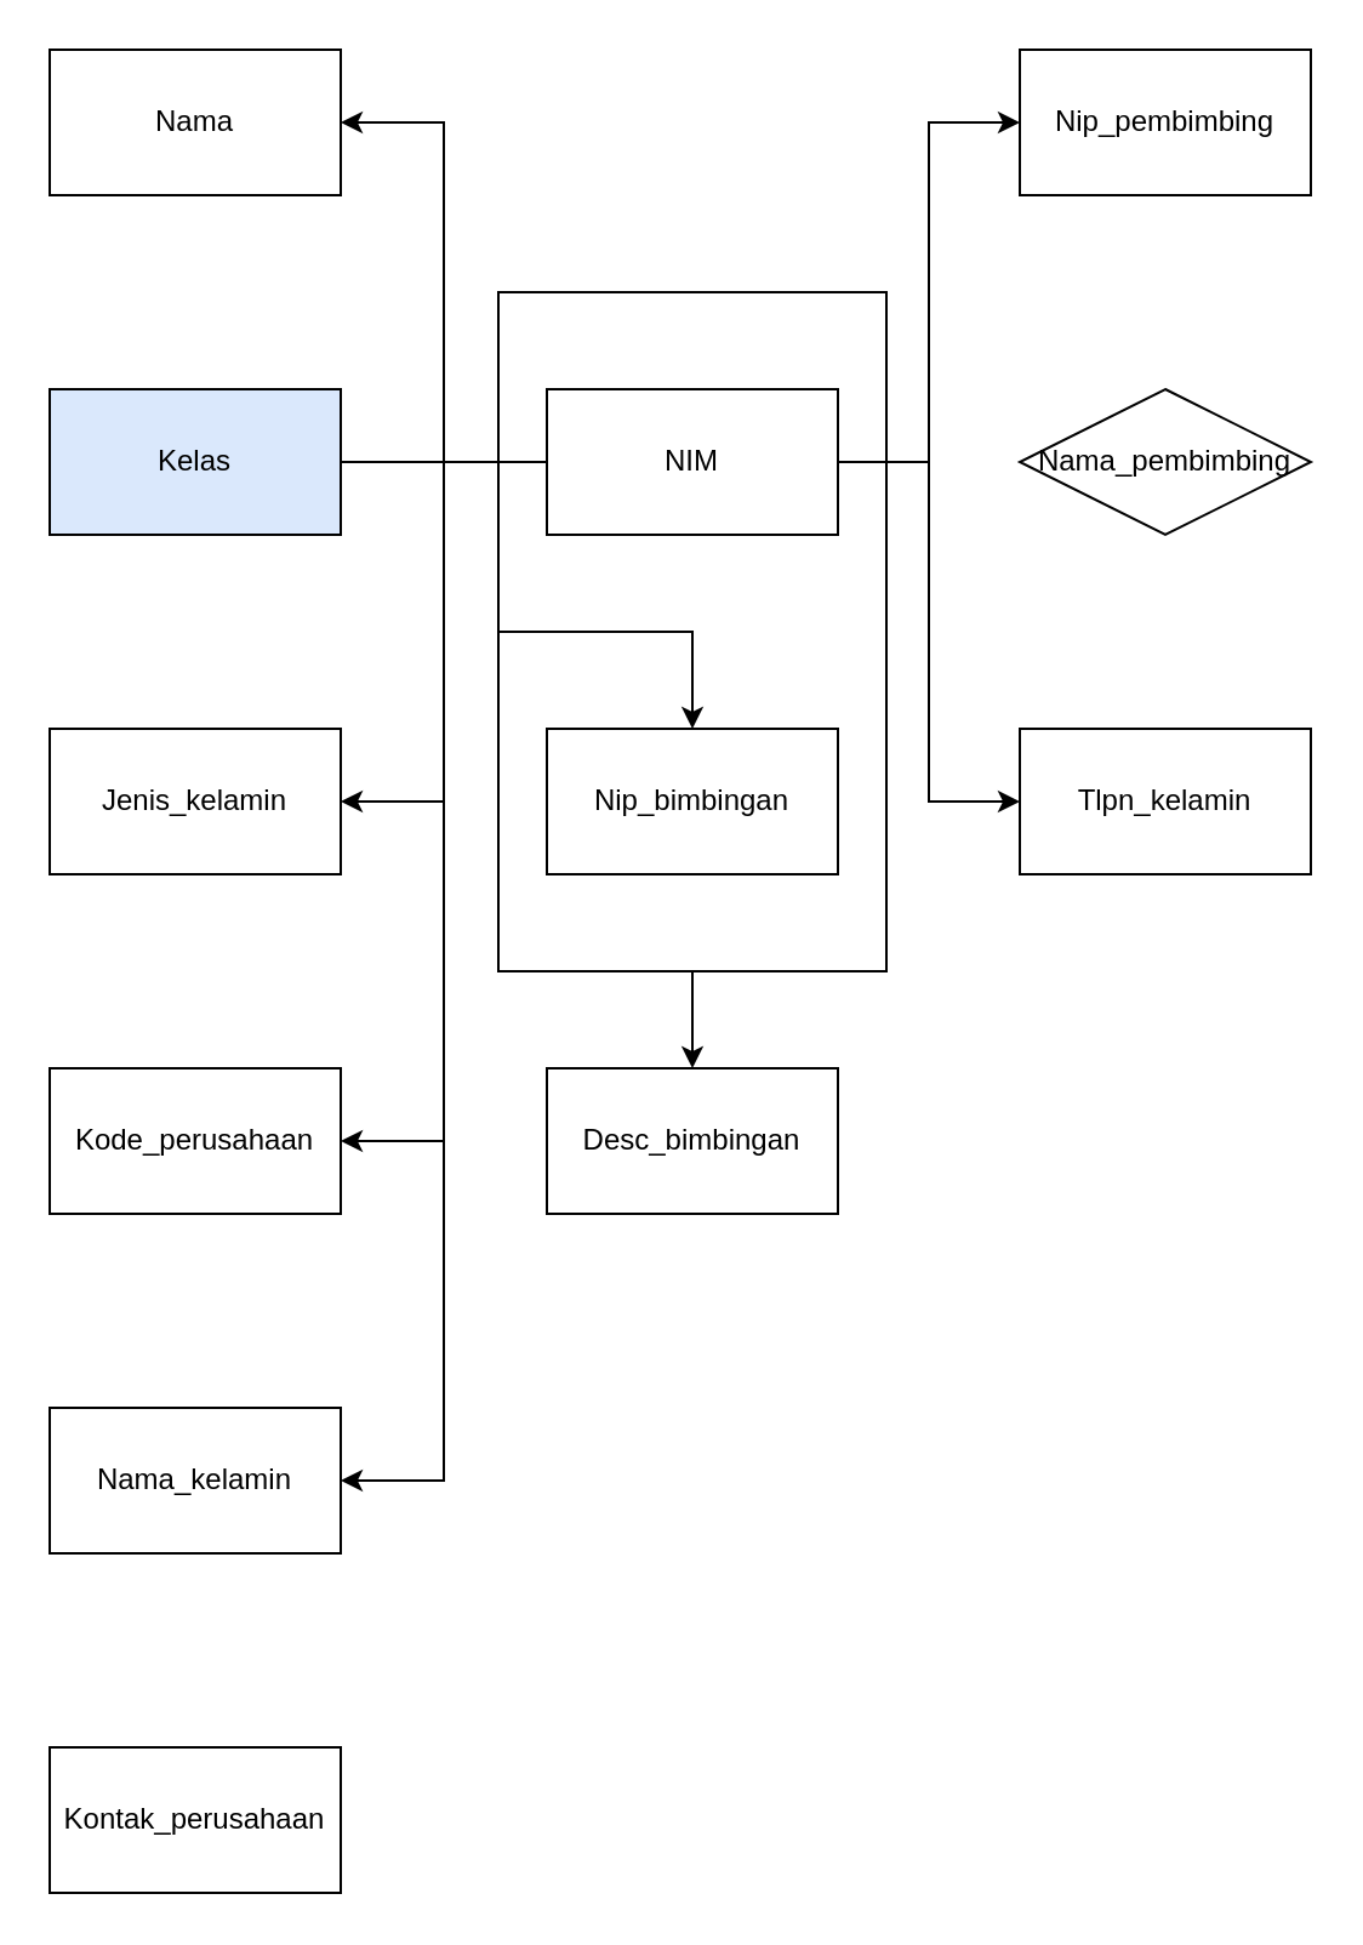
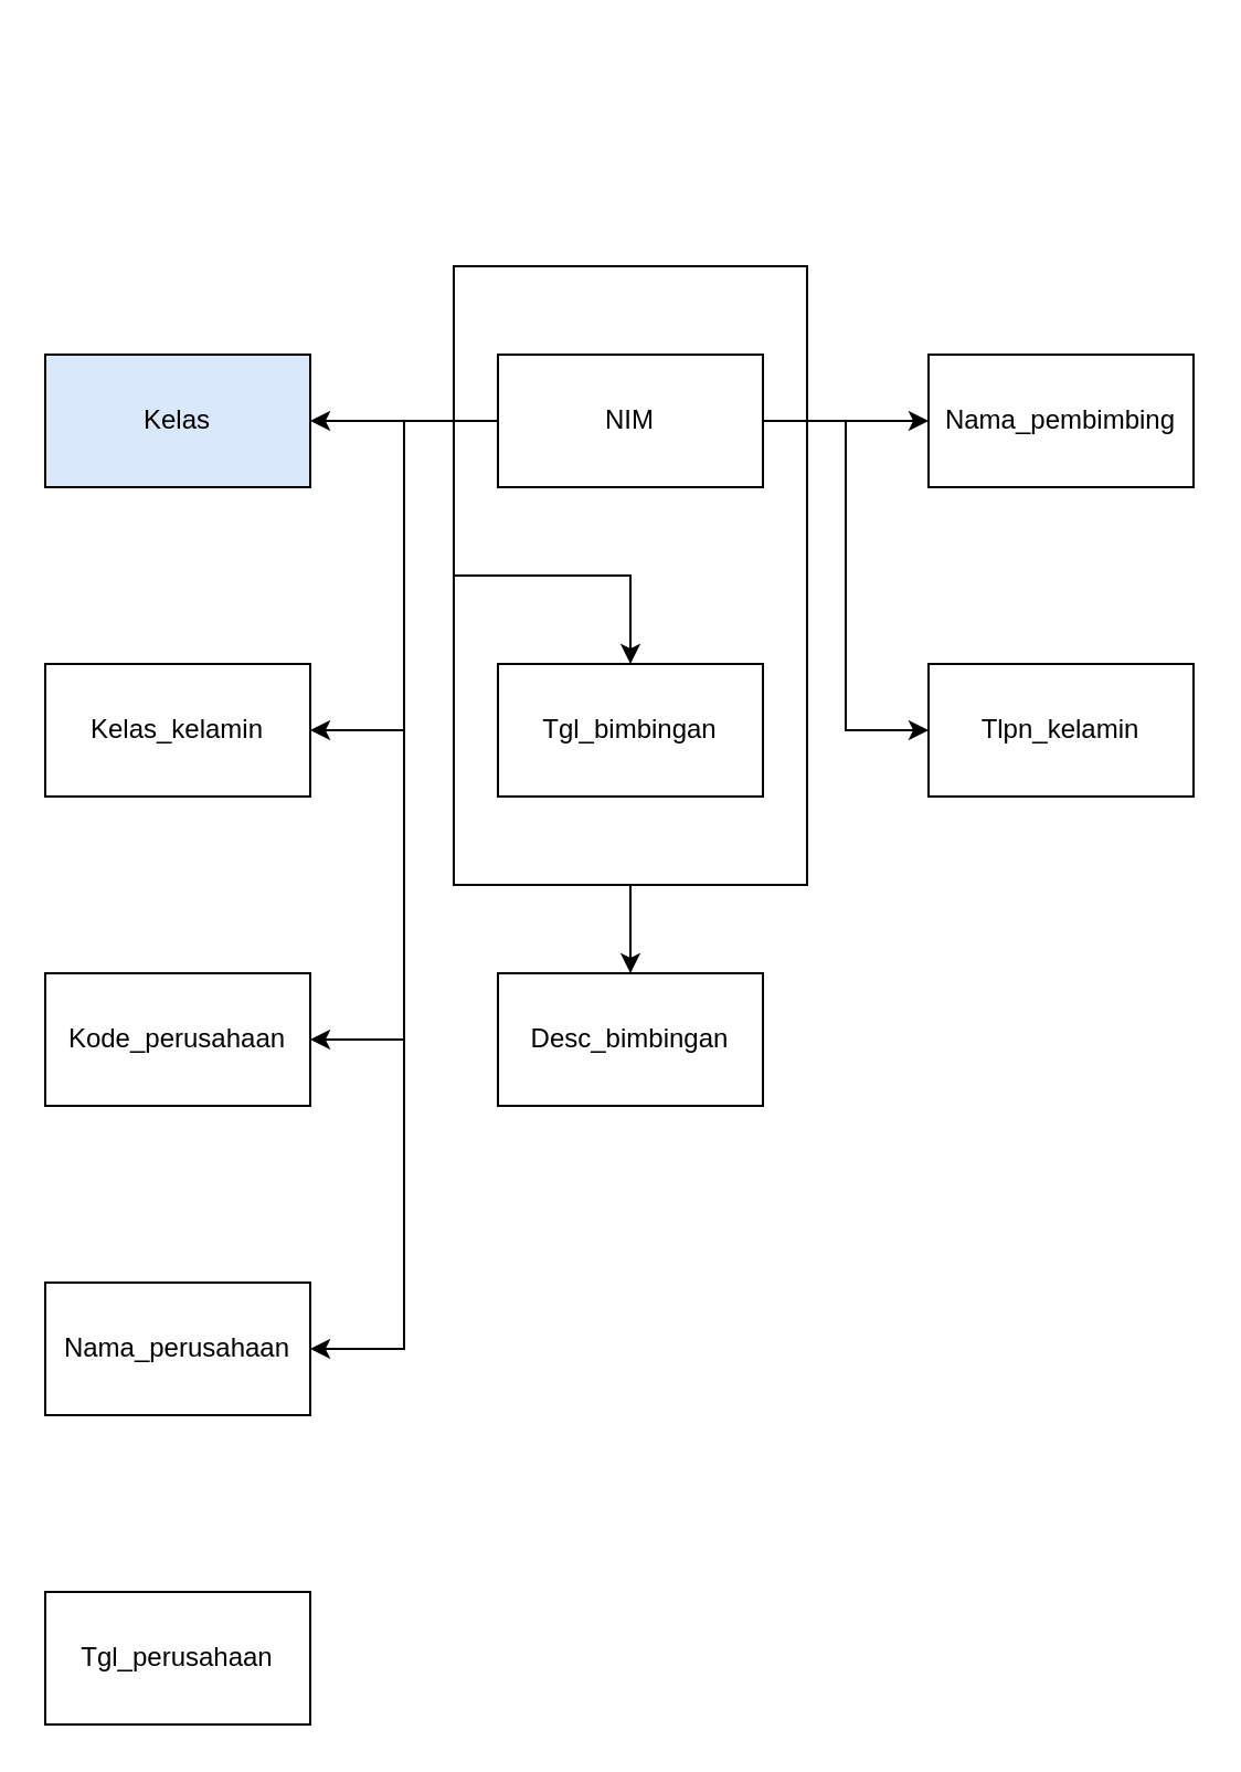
  <mxCell id="0" />
  <mxCell id="1" parent="0" />
  <mxCell id="2" style="edgeStyle=orthogonalEdgeStyle;rounded=0;orthogonalLoop=1;jettySize=auto;html=1;exitX=0.5;exitY=1;exitDx=0;exitDy=0;entryX=0.5;entryY=0;entryDx=0;entryDy=0;labelBackgroundColor=none;fontColor=default;" edge="1" parent="1" source="3" target="15"><mxGeometry relative="1" as="geometry" /></mxCell>
  <mxCell id="3" value="" style="rounded=0;whiteSpace=wrap;html=1;labelBackgroundColor=none;" vertex="1" parent="1"><mxGeometry x="205" y="120" width="160" height="280" as="geometry" /></mxCell>
- <mxCell id="4" style="edgeStyle=orthogonalEdgeStyle;rounded=0;orthogonalLoop=1;jettySize=auto;html=1;exitX=0;exitY=0.5;exitDx=0;exitDy=0;entryX=1;entryY=0.5;entryDx=0;entryDy=0;labelBackgroundColor=none;fontColor=default;" edge="1" parent="1" source="13" target="16"><mxGeometry relative="1" as="geometry" /></mxCell>
- <mxCell id="5" style="edgeStyle=orthogonalEdgeStyle;rounded=0;orthogonalLoop=1;jettySize=auto;html=1;exitX=0;exitY=0.5;exitDx=0;exitDy=0;entryX=1;entryY=0.5;entryDx=0;entryDy=0;labelBackgroundColor=none;fontColor=default;endArrow=none;" edge="1" parent="1" source="13" target="17"><mxGeometry relative="1" as="geometry" /></mxCell>
+ <mxCell id="5" style="edgeStyle=orthogonalEdgeStyle;rounded=0;orthogonalLoop=1;jettySize=auto;html=1;exitX=0;exitY=0.5;exitDx=0;exitDy=0;entryX=1;entryY=0.5;entryDx=0;entryDy=0;labelBackgroundColor=none;fontColor=default;" edge="1" parent="1" source="13" target="17"><mxGeometry relative="1" as="geometry" /></mxCell>
  <mxCell id="6" style="edgeStyle=orthogonalEdgeStyle;rounded=0;orthogonalLoop=1;jettySize=auto;html=1;exitX=0;exitY=0.5;exitDx=0;exitDy=0;entryX=1;entryY=0.5;entryDx=0;entryDy=0;labelBackgroundColor=none;fontColor=default;" edge="1" parent="1" source="13" target="18"><mxGeometry relative="1" as="geometry" /></mxCell>
  <mxCell id="7" style="edgeStyle=orthogonalEdgeStyle;rounded=0;orthogonalLoop=1;jettySize=auto;html=1;exitX=0;exitY=0.5;exitDx=0;exitDy=0;entryX=1;entryY=0.5;entryDx=0;entryDy=0;labelBackgroundColor=none;fontColor=default;" edge="1" parent="1" source="13" target="19"><mxGeometry relative="1" as="geometry" /></mxCell>
- <mxCell id="8" style="edgeStyle=orthogonalEdgeStyle;rounded=0;orthogonalLoop=1;jettySize=auto;html=1;exitX=1;exitY=0.5;exitDx=0;exitDy=0;entryX=0;entryY=0.5;entryDx=0;entryDy=0;labelBackgroundColor=none;fontColor=default;" edge="1" parent="1" source="13" target="22"><mxGeometry relative="1" as="geometry" /></mxCell>
+ <mxCell id="9" style="edgeStyle=orthogonalEdgeStyle;rounded=0;orthogonalLoop=1;jettySize=auto;html=1;exitX=1;exitY=0.5;exitDx=0;exitDy=0;entryX=0;entryY=0.5;entryDx=0;entryDy=0;labelBackgroundColor=none;fontColor=default;" edge="1" parent="1" source="13" target="23"><mxGeometry relative="1" as="geometry" /></mxCell>
  <mxCell id="10" style="edgeStyle=orthogonalEdgeStyle;rounded=0;orthogonalLoop=1;jettySize=auto;html=1;exitX=1;exitY=0.5;exitDx=0;exitDy=0;entryX=0;entryY=0.5;entryDx=0;entryDy=0;labelBackgroundColor=none;fontColor=default;" edge="1" parent="1" source="13" target="24"><mxGeometry relative="1" as="geometry" /></mxCell>
  <mxCell id="11" style="edgeStyle=orthogonalEdgeStyle;rounded=0;orthogonalLoop=1;jettySize=auto;html=1;exitX=0;exitY=0.5;exitDx=0;exitDy=0;entryX=1;entryY=0.5;entryDx=0;entryDy=0;labelBackgroundColor=none;fontColor=default;" edge="1" parent="1" source="13" target="20"><mxGeometry relative="1" as="geometry" /></mxCell>
  <mxCell id="12" style="edgeStyle=orthogonalEdgeStyle;rounded=0;orthogonalLoop=1;jettySize=auto;html=1;exitX=0;exitY=0.5;exitDx=0;exitDy=0;labelBackgroundColor=none;fontColor=default;" edge="1" parent="1" source="13" target="14"><mxGeometry relative="1" as="geometry" /></mxCell>
  <mxCell id="13" value="NIM" style="rounded=0;whiteSpace=wrap;html=1;labelBackgroundColor=none;" vertex="1" parent="1"><mxGeometry x="225" y="160" width="120" height="60" as="geometry" /></mxCell>
- <mxCell id="14" value="Nip_bimbingan" style="rounded=0;whiteSpace=wrap;html=1;labelBackgroundColor=none;" vertex="1" parent="1"><mxGeometry x="225" y="300" width="120" height="60" as="geometry" /></mxCell>
+ <mxCell id="14" value="Tgl_bimbingan" style="rounded=0;whiteSpace=wrap;html=1;labelBackgroundColor=none;" vertex="1" parent="1"><mxGeometry x="225" y="300" width="120" height="60" as="geometry" /></mxCell>
  <mxCell id="15" value="Desc_bimbingan" style="rounded=0;whiteSpace=wrap;html=1;labelBackgroundColor=none;" vertex="1" parent="1"><mxGeometry x="225" y="440" width="120" height="60" as="geometry" /></mxCell>
- <mxCell id="16" value="Nama" style="whiteSpace=wrap;html=1;rounded=0;labelBackgroundColor=none;" vertex="1" parent="1"><mxGeometry x="20" y="20" width="120" height="60" as="geometry" /></mxCell>
  <mxCell id="17" value="Kelas" style="whiteSpace=wrap;html=1;rounded=0;labelBackgroundColor=none;fillColor=#dae8fc;" vertex="1" parent="1"><mxGeometry x="20" y="160" width="120" height="60" as="geometry" /></mxCell>
- <mxCell id="18" value="Jenis_kelamin" style="whiteSpace=wrap;html=1;rounded=0;labelBackgroundColor=none;" vertex="1" parent="1"><mxGeometry x="20" y="300" width="120" height="60" as="geometry" /></mxCell>
+ <mxCell id="18" value="Kelas_kelamin" style="whiteSpace=wrap;html=1;rounded=0;labelBackgroundColor=none;" vertex="1" parent="1"><mxGeometry x="20" y="300" width="120" height="60" as="geometry" /></mxCell>
  <mxCell id="19" value="Kode_perusahaan" style="whiteSpace=wrap;html=1;rounded=0;labelBackgroundColor=none;" vertex="1" parent="1"><mxGeometry x="20" y="440" width="120" height="60" as="geometry" /></mxCell>
- <mxCell id="20" value="Nama_kelamin" style="whiteSpace=wrap;html=1;rounded=0;labelBackgroundColor=none;" vertex="1" parent="1"><mxGeometry x="20" y="580" width="120" height="60" as="geometry" /></mxCell>
- <mxCell id="21" value="Kontak_perusahaan" style="whiteSpace=wrap;html=1;rounded=0;labelBackgroundColor=none;" vertex="1" parent="1"><mxGeometry x="20" y="720" width="120" height="60" as="geometry" /></mxCell>
- <mxCell id="22" value="Nip_pembimbing" style="whiteSpace=wrap;html=1;rounded=0;labelBackgroundColor=none;" vertex="1" parent="1"><mxGeometry x="420" y="20" width="120" height="60" as="geometry" /></mxCell>
- <mxCell id="23" value="Nama_pembimbing" style="rhombus;whiteSpace=wrap;html=1;labelBackgroundColor=none;" vertex="1" parent="1"><mxGeometry x="420" y="160" width="120" height="60" as="geometry" /></mxCell>
+ <mxCell id="20" value="Nama_perusahaan" style="whiteSpace=wrap;html=1;rounded=0;labelBackgroundColor=none;" vertex="1" parent="1"><mxGeometry x="20" y="580" width="120" height="60" as="geometry" /></mxCell>
+ <mxCell id="21" value="Tgl_perusahaan" style="whiteSpace=wrap;html=1;rounded=0;labelBackgroundColor=none;" vertex="1" parent="1"><mxGeometry x="20" y="720" width="120" height="60" as="geometry" /></mxCell>
+ <mxCell id="23" value="Nama_pembimbing" style="whiteSpace=wrap;html=1;rounded=0;labelBackgroundColor=none;" vertex="1" parent="1"><mxGeometry x="420" y="160" width="120" height="60" as="geometry" /></mxCell>
  <mxCell id="24" value="Tlpn_kelamin" style="whiteSpace=wrap;html=1;rounded=0;labelBackgroundColor=none;" vertex="1" parent="1"><mxGeometry x="420" y="300" width="120" height="60" as="geometry" /></mxCell>
